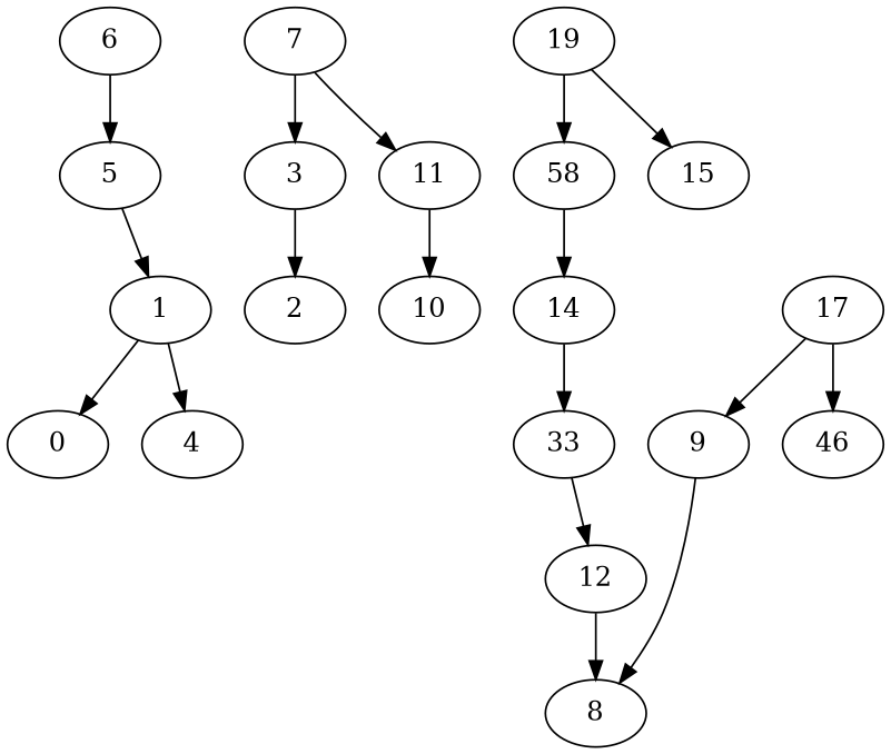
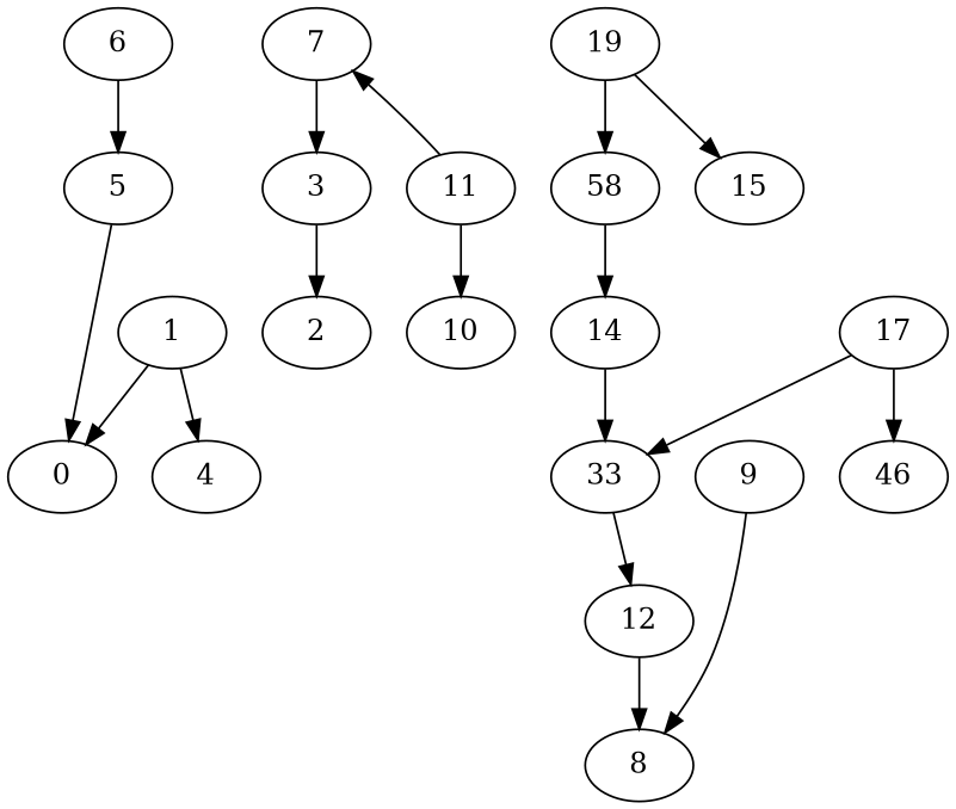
  digraph {
    edge [weight=23]
    1
    0
    4
    3
    2
    5
    6
    7
    9
    8
    11
    10
    12
    n14 [label=33]
    14
    17
    n17 [label=46]
    n18 [label=58]
    19
    15
    1 -> 0 [weight=9]
    1 -> 4 [weight=25]
    3 -> 2 [weight=9]
-   5 -> 1
+   5 -> 0
    6 -> 5
    7 -> 3 [weight=11]
    9 -> 8 [weight=10]
-   7 -> 11 [weight=3]
+   11 -> 7 [weight=3]
    11 -> 10
    12 -> 8 [weight=20]
    n14 -> 12 [weight=5]
    14 -> n14 [weight=5]
-   17 -> 9 [weight=1]
+   17 -> n14 [weight=1]
    17 -> n17 [weight=11]
    n18 -> 14 [weight=5]
    19 -> n18 [weight=26]
    19 -> 15 [weight=8]
  }
